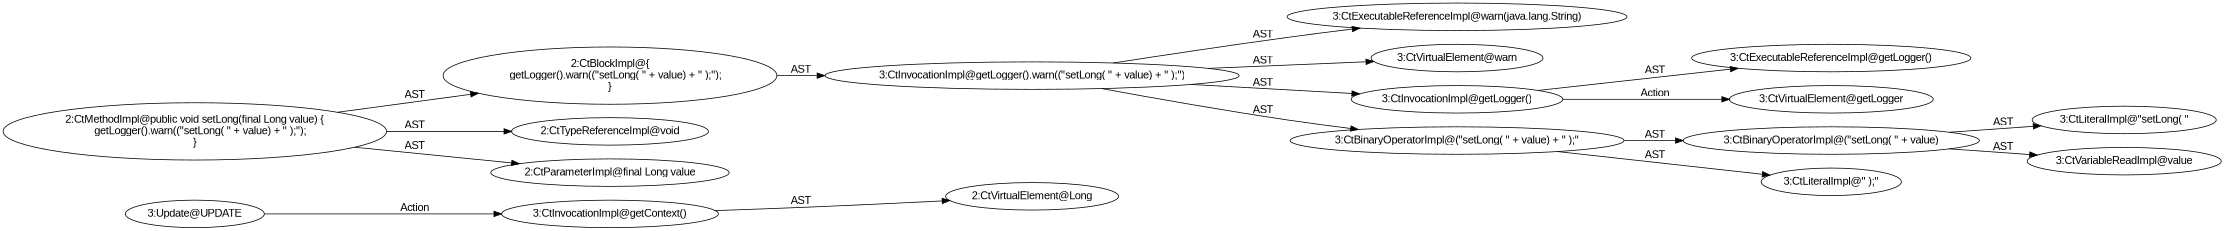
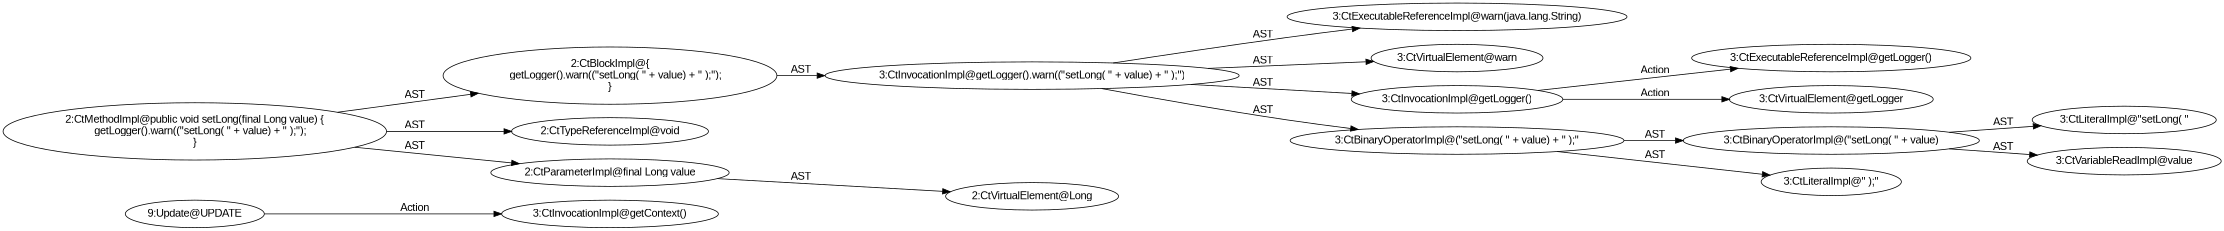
  digraph {
    fontname="Liberation Sans"
    rankdir=LR
    node [fontname="Liberation Sans" shape=ellipse]
    edge [fontname="Liberation Sans"]
    n1 [label="2:CtTypeReferenceImpl@void"]
    n2 [label="2:CtParameterImpl@final Long value"]
    n3 [label="2:CtVirtualElement@Long"]
    n4 [label="3:CtExecutableReferenceImpl@warn(java.lang.String)"]
    n5 [label="3:CtVirtualElement@warn"]
    n6 [label="3:CtExecutableReferenceImpl@getLogger()"]
    n7 [label="3:CtVirtualElement@getLogger"]
    n8 [label="3:CtInvocationImpl@getLogger()"]
-   n9 [label="3:Update@UPDATE"]
+   n9 [label="9:Update@UPDATE"]
    n10 [label="3:CtInvocationImpl@getContext()"]
    n11 [label="3:CtLiteralImpl@\"setLong( \""]
    n12 [label="3:CtVariableReadImpl@value"]
    n13 [label="3:CtBinaryOperatorImpl@(\"setLong( \" + value)"]
    n14 [label="3:CtLiteralImpl@\" );\""]
    n15 [label="3:CtBinaryOperatorImpl@(\"setLong( \" + value) + \" );\""]
    n16 [label="3:CtInvocationImpl@getLogger().warn((\"setLong( \" + value) + \" );\")"]
    n17 [label="2:CtBlockImpl@\{\n    getLogger().warn((\"setLong( \" + value) + \" );\");\n\}"]
    n18 [label="2:CtMethodImpl@public void setLong(final Long value) \{\n    getLogger().warn((\"setLong( \" + value) + \" );\");\n\}"]
-   n10 -> n3 [label=AST]
-   n8 -> n6 [label=AST]
+   n2 -> n3 [label=AST]
+   n8 -> n6 [label=Action]
    n8 -> n7 [label=Action]
    n9 -> n10 [label=Action]
    n13 -> n11 [label=AST]
    n13 -> n12 [label=AST]
    n15 -> n13 [label=AST]
    n15 -> n14 [label=AST]
    n16 -> n4 [label=AST]
    n16 -> n5 [label=AST]
    n16 -> n8 [label=AST]
    n16 -> n15 [label=AST]
    n17 -> n16 [label=AST]
    n18 -> n1 [label=AST]
    n18 -> n2 [label=AST]
    n18 -> n17 [label=AST]
  }
